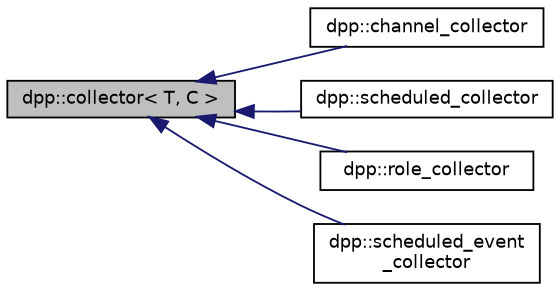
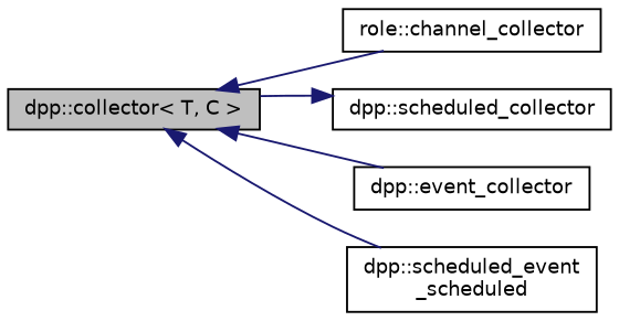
  digraph {
    rankdir=LR
    node [color=black fontname=Helvetica fontsize=10 shape=record]
    edge [color=midnightblue dir=back fontname=Helvetica fontsize=10 labelfontname=Helvetica labelfontsize=10 style=solid]
    n1 [fillcolor=grey75 fontcolor=black height=0.2 label="dpp::collector\< T, C \>" style=filled width=0.4]
-   n2 [height=0.2 label="dpp::channel_collector" width=0.4]
+   n2 [height=0.2 label="role::channel_collector" width=0.4]
    n3 [height=0.2 label="dpp::scheduled_collector" width=0.4]
-   n4 [height=0.2 label="dpp::role_collector" width=0.4]
-   n5 [height=0.2 label="dpp::scheduled_event\l_collector" width=0.4]
+   n4 [height=0.2 label="dpp::event_collector" width=0.4]
+   n5 [height=0.2 label="dpp::scheduled_event\l_scheduled" width=0.4]
    n1 -> n2
-   n1 -> n3
+   n3 -> n1
    n1 -> n4
    n1 -> n5
  }
